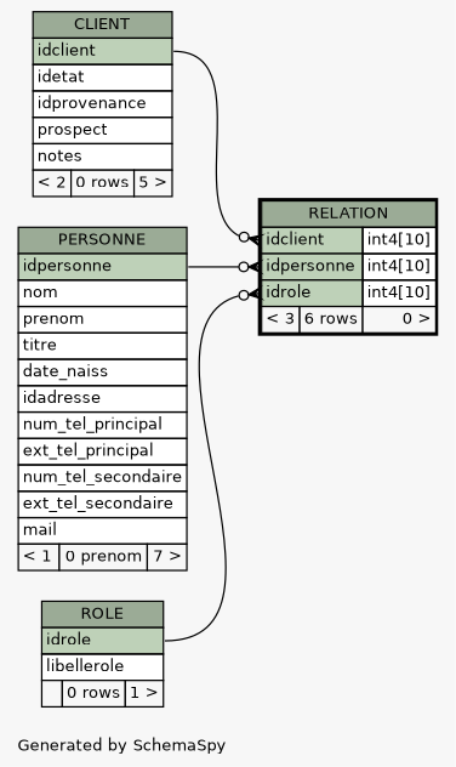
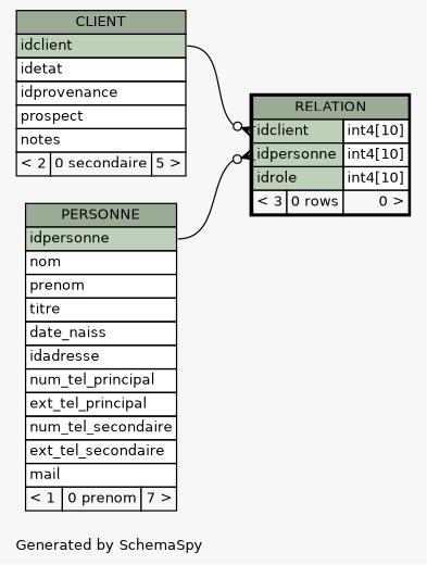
  digraph {
    bgcolor="#f7f7f7"
    fontname=Helvetica
    fontsize=11
    label="\nGenerated by SchemaSpy"
    labeljust=l
    nodesep=0.18
    rankdir=RL
    ranksep=0.46
    node [fontname=Helvetica fontsize=11 shape=plaintext]
    edge [arrowhead=none arrowsize=0.8 arrowtail=crowodot dir=back]
-   n1 [label=<     <TABLE BORDER="2" CELLBORDER="1" CELLSPACING="0" BGCOLOR="#ffffff">       <TR><TD COLSPAN="3" BGCOLOR="#9bab96" ALIGN="CENTER">RELATION</TD></TR>       <TR><TD PORT="idclient" COLSPAN="2" BGCOLOR="#bed1b8" ALIGN="LEFT">idclient</TD><TD PORT="idclient.type" ALIGN="LEFT">int4[10]</TD></TR>       <TR><TD PORT="idpersonne" COLSPAN="2" BGCOLOR="#bed1b8" ALIGN="LEFT">idpersonne</TD><TD PORT="idpersonne.type" ALIGN="LEFT">int4[10]</TD></TR>       <TR><TD PORT="idrole" COLSPAN="2" BGCOLOR="#bed1b8" ALIGN="LEFT">idrole</TD><TD PORT="idrole.type" ALIGN="LEFT">int4[10]</TD></TR>       <TR><TD ALIGN="LEFT" BGCOLOR="#f7f7f7">&lt; 3</TD><TD ALIGN="RIGHT" BGCOLOR="#f7f7f7">6 rows</TD><TD ALIGN="RIGHT" BGCOLOR="#f7f7f7">0 &gt;</TD></TR>     </TABLE>>]
-   n2 [label=<     <TABLE BORDER="0" CELLBORDER="1" CELLSPACING="0" BGCOLOR="#ffffff">       <TR><TD COLSPAN="3" BGCOLOR="#9bab96" ALIGN="CENTER">CLIENT</TD></TR>       <TR><TD PORT="idclient" COLSPAN="3" BGCOLOR="#bed1b8" ALIGN="LEFT">idclient</TD></TR>       <TR><TD PORT="idetat" COLSPAN="3" ALIGN="LEFT">idetat</TD></TR>       <TR><TD PORT="idprovenance" COLSPAN="3" ALIGN="LEFT">idprovenance</TD></TR>       <TR><TD PORT="prospect" COLSPAN="3" ALIGN="LEFT">prospect</TD></TR>       <TR><TD PORT="notes" COLSPAN="3" ALIGN="LEFT">notes</TD></TR>       <TR><TD ALIGN="LEFT" BGCOLOR="#f7f7f7">&lt; 2</TD><TD ALIGN="RIGHT" BGCOLOR="#f7f7f7">0 rows</TD><TD ALIGN="RIGHT" BGCOLOR="#f7f7f7">5 &gt;</TD></TR>     </TABLE>>]
+   n1 [label=<     <TABLE BORDER="2" CELLBORDER="1" CELLSPACING="0" BGCOLOR="#ffffff">       <TR><TD COLSPAN="3" BGCOLOR="#9bab96" ALIGN="CENTER">RELATION</TD></TR>       <TR><TD PORT="idclient" COLSPAN="2" BGCOLOR="#bed1b8" ALIGN="LEFT">idclient</TD><TD PORT="idclient.type" ALIGN="LEFT">int4[10]</TD></TR>       <TR><TD PORT="idpersonne" COLSPAN="2" BGCOLOR="#bed1b8" ALIGN="LEFT">idpersonne</TD><TD PORT="idpersonne.type" ALIGN="LEFT">int4[10]</TD></TR>       <TR><TD PORT="idrole" COLSPAN="2" BGCOLOR="#bed1b8" ALIGN="LEFT">idrole</TD><TD PORT="idrole.type" ALIGN="LEFT">int4[10]</TD></TR>       <TR><TD ALIGN="LEFT" BGCOLOR="#f7f7f7">&lt; 3</TD><TD ALIGN="RIGHT" BGCOLOR="#f7f7f7">0 rows</TD><TD ALIGN="RIGHT" BGCOLOR="#f7f7f7">0 &gt;</TD></TR>     </TABLE>>]
+   n2 [label=<     <TABLE BORDER="0" CELLBORDER="1" CELLSPACING="0" BGCOLOR="#ffffff">       <TR><TD COLSPAN="3" BGCOLOR="#9bab96" ALIGN="CENTER">CLIENT</TD></TR>       <TR><TD PORT="idclient" COLSPAN="3" BGCOLOR="#bed1b8" ALIGN="LEFT">idclient</TD></TR>       <TR><TD PORT="idetat" COLSPAN="3" ALIGN="LEFT">idetat</TD></TR>       <TR><TD PORT="idprovenance" COLSPAN="3" ALIGN="LEFT">idprovenance</TD></TR>       <TR><TD PORT="prospect" COLSPAN="3" ALIGN="LEFT">prospect</TD></TR>       <TR><TD PORT="notes" COLSPAN="3" ALIGN="LEFT">notes</TD></TR>       <TR><TD ALIGN="LEFT" BGCOLOR="#f7f7f7">&lt; 2</TD><TD ALIGN="RIGHT" BGCOLOR="#f7f7f7">0 secondaire</TD><TD ALIGN="RIGHT" BGCOLOR="#f7f7f7">5 &gt;</TD></TR>     </TABLE>>]
    n3 [label=<     <TABLE BORDER="0" CELLBORDER="1" CELLSPACING="0" BGCOLOR="#ffffff">       <TR><TD COLSPAN="3" BGCOLOR="#9bab96" ALIGN="CENTER">PERSONNE</TD></TR>       <TR><TD PORT="idpersonne" COLSPAN="3" BGCOLOR="#bed1b8" ALIGN="LEFT">idpersonne</TD></TR>       <TR><TD PORT="nom" COLSPAN="3" ALIGN="LEFT">nom</TD></TR>       <TR><TD PORT="prenom" COLSPAN="3" ALIGN="LEFT">prenom</TD></TR>       <TR><TD PORT="titre" COLSPAN="3" ALIGN="LEFT">titre</TD></TR>       <TR><TD PORT="date_naiss" COLSPAN="3" ALIGN="LEFT">date_naiss</TD></TR>       <TR><TD PORT="idadresse" COLSPAN="3" ALIGN="LEFT">idadresse</TD></TR>       <TR><TD PORT="num_tel_principal" COLSPAN="3" ALIGN="LEFT">num_tel_principal</TD></TR>       <TR><TD PORT="ext_tel_principal" COLSPAN="3" ALIGN="LEFT">ext_tel_principal</TD></TR>       <TR><TD PORT="num_tel_secondaire" COLSPAN="3" ALIGN="LEFT">num_tel_secondaire</TD></TR>       <TR><TD PORT="ext_tel_secondaire" COLSPAN="3" ALIGN="LEFT">ext_tel_secondaire</TD></TR>       <TR><TD PORT="mail" COLSPAN="3" ALIGN="LEFT">mail</TD></TR>       <TR><TD ALIGN="LEFT" BGCOLOR="#f7f7f7">&lt; 1</TD><TD ALIGN="RIGHT" BGCOLOR="#f7f7f7">0 prenom</TD><TD ALIGN="RIGHT" BGCOLOR="#f7f7f7">7 &gt;</TD></TR>     </TABLE>>]
-   n4 [label=<     <TABLE BORDER="0" CELLBORDER="1" CELLSPACING="0" BGCOLOR="#ffffff">       <TR><TD COLSPAN="3" BGCOLOR="#9bab96" ALIGN="CENTER">ROLE</TD></TR>       <TR><TD PORT="idrole" COLSPAN="3" BGCOLOR="#bed1b8" ALIGN="LEFT">idrole</TD></TR>       <TR><TD PORT="libellerole" COLSPAN="3" ALIGN="LEFT">libellerole</TD></TR>       <TR><TD ALIGN="LEFT" BGCOLOR="#f7f7f7">  </TD><TD ALIGN="RIGHT" BGCOLOR="#f7f7f7">0 rows</TD><TD ALIGN="RIGHT" BGCOLOR="#f7f7f7">1 &gt;</TD></TR>     </TABLE>>]
    n1 -> n2 [headport="idclient:e" tailport="idclient:w"]
    n1 -> n3 [headport="idpersonne:e" tailport="idpersonne:w"]
-   n1 -> n4 [headport="idrole:e" tailport="idrole:w"]
  }
